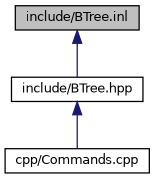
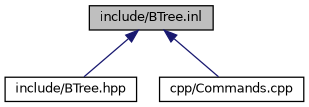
  digraph {
    node [color=black fillcolor=white fontname=Helvetica fontsize=10 shape=record style=filled]
    edge [color=midnightblue dir=back fontname=Helvetica fontsize=10 labelfontname=Helvetica labelfontsize=10 style=solid]
    n1 [fillcolor=grey75 fontcolor=black height=0.2 label="include/BTree.inl" width=0.4]
    n2 [height=0.2 label="include/BTree.hpp" width=0.4]
    n3 [height=0.2 label="cpp/Commands.cpp" width=0.4]
    n1 -> n2
-   n2 -> n3
+   n1 -> n3
  }
